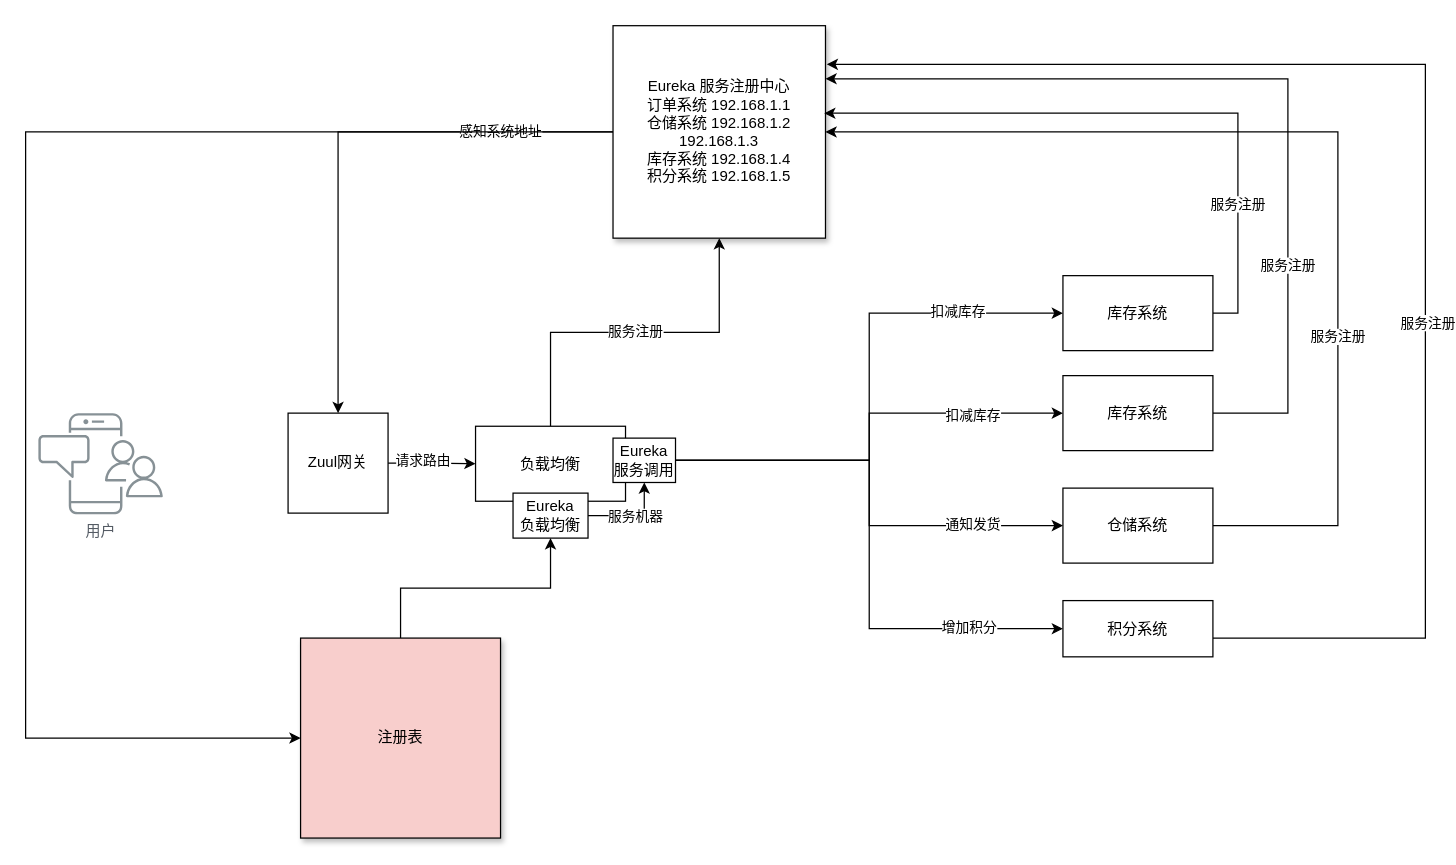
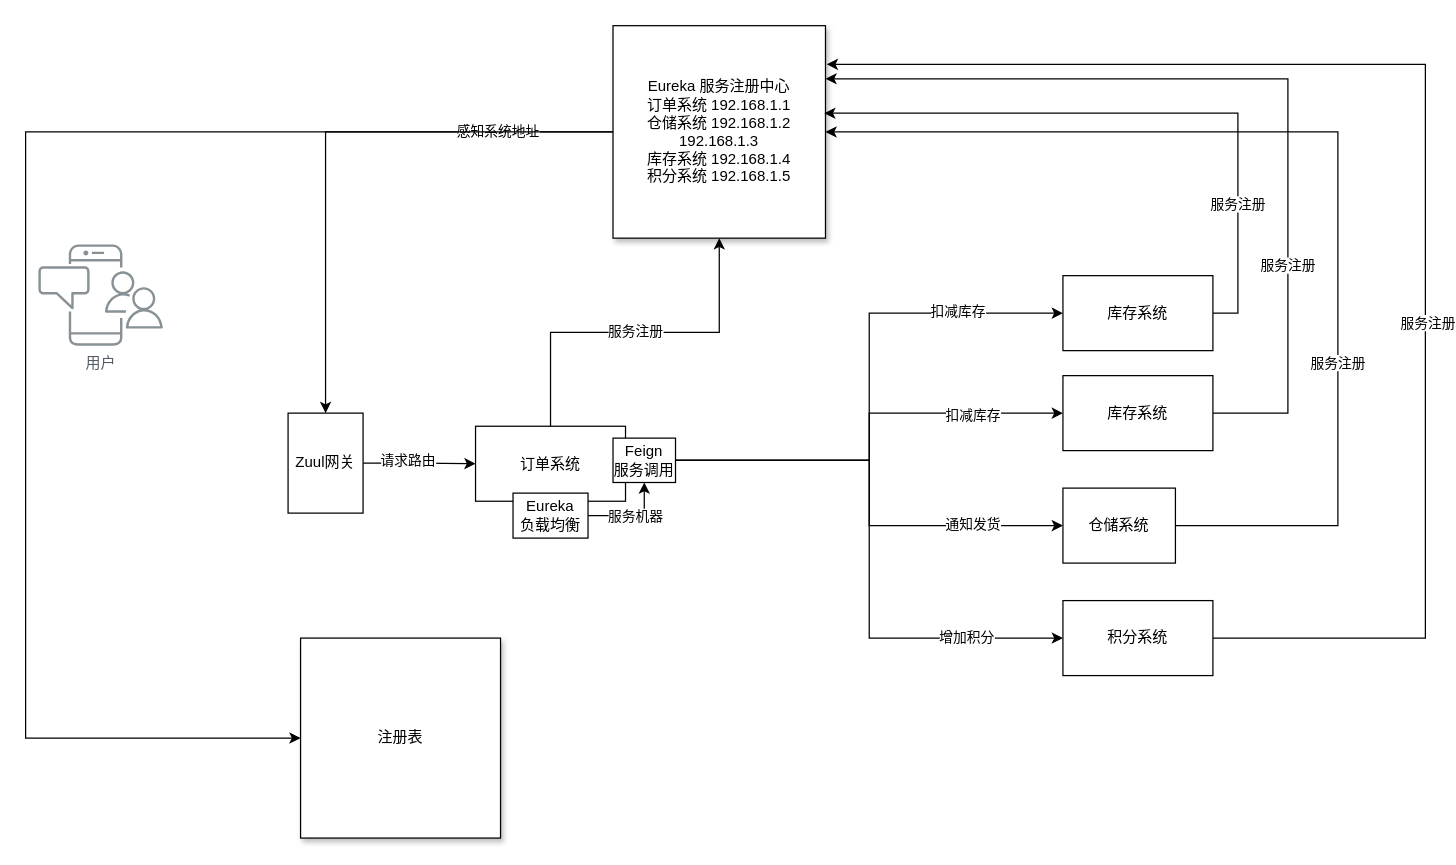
  <mxCell id="0" />
  <mxCell id="1" parent="0" />
- <mxCell id="2" value="用户" style="outlineConnect=0;gradientColor=none;fontColor=#545B64;strokeColor=none;fillColor=#879196;dashed=0;verticalLabelPosition=bottom;verticalAlign=top;align=center;html=1;fontSize=12;fontStyle=0;aspect=fixed;shape=mxgraph.aws4.illustration_notification;pointerEvents=1;labelBackgroundColor=#ffffff;" parent="1" vertex="1"><mxGeometry x="30" y="330" width="100" height="81" as="geometry" /></mxCell>
+ <mxCell id="2" value="用户" style="outlineConnect=0;gradientColor=none;fontColor=#545B64;strokeColor=none;fillColor=#879196;dashed=0;verticalLabelPosition=bottom;verticalAlign=top;align=center;html=1;fontSize=12;fontStyle=0;aspect=fixed;shape=mxgraph.aws4.illustration_notification;pointerEvents=1;labelBackgroundColor=#ffffff;" parent="1" vertex="1"><mxGeometry x="30" y="195" width="100" height="81" as="geometry" /></mxCell>
  <mxCell id="3" style="edgeStyle=orthogonalEdgeStyle;rounded=0;orthogonalLoop=1;jettySize=auto;html=1;exitX=1;exitY=0.5;exitDx=0;exitDy=0;" edge="1" parent="1" source="5" target="7"><mxGeometry relative="1" as="geometry"><mxPoint x="400" y="370.5" as="targetPoint" /></mxGeometry></mxCell>
  <mxCell id="4" value="请求路由" style="edgeLabel;html=1;align=center;verticalAlign=middle;resizable=0;points=[];" vertex="1" connectable="0" parent="3"><mxGeometry x="-0.234" y="3" relative="1" as="geometry"><mxPoint as="offset" /></mxGeometry></mxCell>
- <mxCell id="5" value="Zuul网关" style="whiteSpace=wrap;html=1;aspect=fixed;" vertex="1" parent="1"><mxGeometry x="230" y="330" width="80" height="80" as="geometry" /></mxCell>
+ <mxCell id="5" value="Zuul网关" style="whiteSpace=wrap;html=1;aspect=fixed;" vertex="1" parent="1"><mxGeometry x="230" y="330" width="60" height="80" as="geometry" /></mxCell>
  <mxCell id="6" value="服务注册" style="edgeStyle=orthogonalEdgeStyle;rounded=0;orthogonalLoop=1;jettySize=auto;html=1;entryX=0.5;entryY=1;entryDx=0;entryDy=0;" edge="1" parent="1" source="7" target="20"><mxGeometry relative="1" as="geometry" /></mxCell>
- <mxCell id="7" value="负载均衡" style="rounded=0;whiteSpace=wrap;html=1;" vertex="1" parent="1"><mxGeometry x="380" y="340.5" width="120" height="60" as="geometry" /></mxCell>
+ <mxCell id="7" value="订单系统" style="rounded=0;whiteSpace=wrap;html=1;" vertex="1" parent="1"><mxGeometry x="380" y="340.5" width="120" height="60" as="geometry" /></mxCell>
  <mxCell id="8" style="edgeStyle=orthogonalEdgeStyle;rounded=0;orthogonalLoop=1;jettySize=auto;html=1;entryX=0;entryY=0.5;entryDx=0;entryDy=0;" edge="1" parent="1" source="16" target="23"><mxGeometry relative="1" as="geometry" /></mxCell>
  <mxCell id="9" value="扣减库存" style="edgeLabel;html=1;align=center;verticalAlign=middle;resizable=0;points=[];" vertex="1" connectable="0" parent="8"><mxGeometry x="0.605" y="2" relative="1" as="geometry"><mxPoint as="offset" /></mxGeometry></mxCell>
  <mxCell id="10" style="edgeStyle=orthogonalEdgeStyle;rounded=0;orthogonalLoop=1;jettySize=auto;html=1;entryX=0;entryY=0.5;entryDx=0;entryDy=0;" edge="1" parent="1" source="16" target="26"><mxGeometry relative="1" as="geometry" /></mxCell>
  <mxCell id="11" value="扣减库存" style="edgeLabel;html=1;align=center;verticalAlign=middle;resizable=0;points=[];" vertex="1" connectable="0" parent="10"><mxGeometry x="0.573" y="-1" relative="1" as="geometry"><mxPoint x="1" as="offset" /></mxGeometry></mxCell>
  <mxCell id="12" style="edgeStyle=orthogonalEdgeStyle;rounded=0;orthogonalLoop=1;jettySize=auto;html=1;entryX=0;entryY=0.5;entryDx=0;entryDy=0;" edge="1" parent="1" source="16" target="29"><mxGeometry relative="1" as="geometry" /></mxCell>
  <mxCell id="13" value="通知发货" style="edgeLabel;html=1;align=center;verticalAlign=middle;resizable=0;points=[];" vertex="1" connectable="0" parent="12"><mxGeometry x="0.594" y="2" relative="1" as="geometry"><mxPoint x="1" as="offset" /></mxGeometry></mxCell>
  <mxCell id="14" style="edgeStyle=orthogonalEdgeStyle;rounded=0;orthogonalLoop=1;jettySize=auto;html=1;entryX=0;entryY=0.5;entryDx=0;entryDy=0;" edge="1" parent="1" source="16" target="32"><mxGeometry relative="1" as="geometry" /></mxCell>
  <mxCell id="15" value="增加积分" style="edgeLabel;html=1;align=center;verticalAlign=middle;resizable=0;points=[];" vertex="1" connectable="0" parent="14"><mxGeometry x="0.656" y="1" relative="1" as="geometry"><mxPoint x="1" as="offset" /></mxGeometry></mxCell>
- <mxCell id="16" value="Eureka&lt;br&gt;服务调用" style="rounded=0;whiteSpace=wrap;html=1;" vertex="1" parent="1"><mxGeometry x="490" y="350" width="50" height="35.5" as="geometry" /></mxCell>
+ <mxCell id="16" value="Feign&lt;br&gt;服务调用" style="rounded=0;whiteSpace=wrap;html=1;" vertex="1" parent="1"><mxGeometry x="490" y="350" width="50" height="35.5" as="geometry" /></mxCell>
  <mxCell id="17" style="edgeStyle=orthogonalEdgeStyle;rounded=0;orthogonalLoop=1;jettySize=auto;html=1;" edge="1" parent="1" source="20" target="5"><mxGeometry relative="1" as="geometry" /></mxCell>
  <mxCell id="18" value="感知系统地址" style="edgeLabel;html=1;align=center;verticalAlign=middle;resizable=0;points=[];" vertex="1" connectable="0" parent="17"><mxGeometry x="-0.591" y="-1" relative="1" as="geometry"><mxPoint as="offset" /></mxGeometry></mxCell>
  <mxCell id="19" style="edgeStyle=orthogonalEdgeStyle;rounded=0;orthogonalLoop=1;jettySize=auto;html=1;entryX=0;entryY=0.5;entryDx=0;entryDy=0;" edge="1" parent="1" source="20" target="37"><mxGeometry relative="1" as="geometry"><Array as="points"><mxPoint x="20" y="105" /><mxPoint x="20" y="590" /></Array></mxGeometry></mxCell>
  <mxCell id="20" value="Eureka 服务注册中心&lt;br&gt;订单系统 192.168.1.1&lt;br&gt;仓储系统 192.168.1.2&lt;br&gt;192.168.1.3&lt;br&gt;库存系统 192.168.1.4&lt;br&gt;积分系统 192.168.1.5" style="whiteSpace=wrap;html=1;aspect=fixed;shadow=1;" vertex="1" parent="1"><mxGeometry x="490" y="20" width="170" height="170" as="geometry" /></mxCell>
  <mxCell id="21" style="edgeStyle=orthogonalEdgeStyle;rounded=0;orthogonalLoop=1;jettySize=auto;html=1;exitX=1;exitY=0.5;exitDx=0;exitDy=0;entryX=0.994;entryY=0.412;entryDx=0;entryDy=0;entryPerimeter=0;" edge="1" parent="1" source="23" target="20"><mxGeometry relative="1" as="geometry" /></mxCell>
  <mxCell id="22" value="服务注册" style="edgeLabel;html=1;align=center;verticalAlign=middle;resizable=0;points=[];" vertex="1" connectable="0" parent="21"><mxGeometry x="-0.577" y="1" relative="1" as="geometry"><mxPoint as="offset" /></mxGeometry></mxCell>
  <mxCell id="23" value="库存系统" style="rounded=0;whiteSpace=wrap;html=1;" vertex="1" parent="1"><mxGeometry x="850" y="220" width="120" height="60" as="geometry" /></mxCell>
  <mxCell id="24" style="edgeStyle=orthogonalEdgeStyle;rounded=0;orthogonalLoop=1;jettySize=auto;html=1;entryX=1;entryY=0.25;entryDx=0;entryDy=0;" edge="1" parent="1" source="26" target="20"><mxGeometry relative="1" as="geometry"><Array as="points"><mxPoint x="1030" y="330" /><mxPoint x="1030" y="63" /></Array></mxGeometry></mxCell>
  <mxCell id="25" value="服务注册" style="edgeLabel;html=1;align=center;verticalAlign=middle;resizable=0;points=[];" vertex="1" connectable="0" parent="24"><mxGeometry x="-0.487" y="1" relative="1" as="geometry"><mxPoint as="offset" /></mxGeometry></mxCell>
  <mxCell id="26" value="库存系统" style="rounded=0;whiteSpace=wrap;html=1;" vertex="1" parent="1"><mxGeometry x="850" y="300" width="120" height="60" as="geometry" /></mxCell>
  <mxCell id="27" style="edgeStyle=orthogonalEdgeStyle;rounded=0;orthogonalLoop=1;jettySize=auto;html=1;exitX=1;exitY=0.5;exitDx=0;exitDy=0;entryX=1;entryY=0.5;entryDx=0;entryDy=0;" edge="1" parent="1" source="29" target="20"><mxGeometry relative="1" as="geometry"><mxPoint x="672" y="110" as="targetPoint" /><Array as="points"><mxPoint x="1070" y="420" /><mxPoint x="1070" y="105" /></Array></mxGeometry></mxCell>
  <mxCell id="28" value="服务注册" style="edgeLabel;html=1;align=center;verticalAlign=middle;resizable=0;points=[];" vertex="1" connectable="0" parent="27"><mxGeometry x="-0.389" y="1" relative="1" as="geometry"><mxPoint as="offset" /></mxGeometry></mxCell>
- <mxCell id="29" value="仓储系统" style="rounded=0;whiteSpace=wrap;html=1;" vertex="1" parent="1"><mxGeometry x="850" y="390" width="120" height="60" as="geometry" /></mxCell>
+ <mxCell id="29" value="仓储系统" style="rounded=0;whiteSpace=wrap;html=1;" vertex="1" parent="1"><mxGeometry x="850" y="390" width="90" height="60" as="geometry" /></mxCell>
  <mxCell id="30" style="edgeStyle=orthogonalEdgeStyle;rounded=0;orthogonalLoop=1;jettySize=auto;html=1;entryX=1.006;entryY=0.182;entryDx=0;entryDy=0;entryPerimeter=0;" edge="1" parent="1" source="32" target="20"><mxGeometry relative="1" as="geometry"><mxPoint x="690" y="51" as="targetPoint" /><Array as="points"><mxPoint x="1140" y="510" /><mxPoint x="1140" y="51" /></Array></mxGeometry></mxCell>
  <mxCell id="31" value="服务注册" style="edgeLabel;html=1;align=center;verticalAlign=middle;resizable=0;points=[];" vertex="1" connectable="0" parent="30"><mxGeometry x="-0.236" y="-1" relative="1" as="geometry"><mxPoint as="offset" /></mxGeometry></mxCell>
- <mxCell id="32" value="积分系统" style="rounded=0;whiteSpace=wrap;html=1;" vertex="1" parent="1"><mxGeometry x="850" y="480" width="120" height="45" as="geometry" /></mxCell>
+ <mxCell id="32" value="积分系统" style="rounded=0;whiteSpace=wrap;html=1;" vertex="1" parent="1"><mxGeometry x="850" y="480" width="120" height="60" as="geometry" /></mxCell>
  <mxCell id="33" style="edgeStyle=orthogonalEdgeStyle;rounded=0;orthogonalLoop=1;jettySize=auto;html=1;" edge="1" parent="1" source="35" target="16"><mxGeometry relative="1" as="geometry" /></mxCell>
  <mxCell id="34" value="服务机器" style="edgeLabel;html=1;align=center;verticalAlign=middle;resizable=0;points=[];" vertex="1" connectable="0" parent="33"><mxGeometry x="0.023" relative="1" as="geometry"><mxPoint as="offset" /></mxGeometry></mxCell>
  <mxCell id="35" value="Eureka&lt;br&gt;负载均衡" style="rounded=0;whiteSpace=wrap;html=1;" vertex="1" parent="1"><mxGeometry x="410" y="394" width="60" height="36" as="geometry" /></mxCell>
- <mxCell id="36" style="edgeStyle=orthogonalEdgeStyle;rounded=0;orthogonalLoop=1;jettySize=auto;html=1;exitX=0.5;exitY=0;exitDx=0;exitDy=0;entryX=0.5;entryY=1;entryDx=0;entryDy=0;" edge="1" parent="1" source="37" target="35"><mxGeometry relative="1" as="geometry" /></mxCell>
- <mxCell id="37" value="注册表" style="whiteSpace=wrap;html=1;aspect=fixed;shadow=1;fillColor=#f8cecc;" vertex="1" parent="1"><mxGeometry x="240" y="510" width="160" height="160" as="geometry" /></mxCell>
+ <mxCell id="37" value="注册表" style="whiteSpace=wrap;html=1;aspect=fixed;shadow=1;" vertex="1" parent="1"><mxGeometry x="240" y="510" width="160" height="160" as="geometry" /></mxCell>
